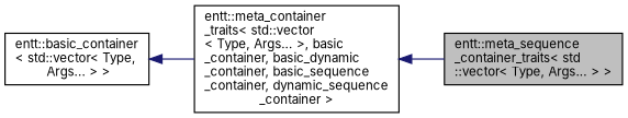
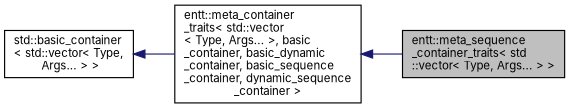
  digraph {
    rankdir=LR
    fontname=Inter
    node [color=black fillcolor=white fontname=Inter fontsize=10 shape=record style=filled]
    edge [color=midnightblue dir=back fontname=Inter fontsize=10 labelfontname=Helvetica labelfontsize=10 style=solid]
    n1 [fillcolor=grey75 fontcolor=black height=0.2 label="entt::meta_sequence\l_container_traits\< std\l::vector\< Type, Args... \> \>" width=0.4]
    n2 [height=0.2 label="entt::meta_container\l_traits\< std::vector\l\< Type, Args... \>, basic\l_container, basic_dynamic\l_container, basic_sequence\l_container, dynamic_sequence\l_container \>" width=0.4]
-   n3 [height=0.2 label="entt::basic_container\l\< std::vector\< Type,\l Args... \> \>" width=0.4]
+   n3 [height=0.2 label="std::basic_container\l\< std::vector\< Type,\l Args... \> \>" width=0.4]
    n2 -> n1
    n3 -> n2
  }
